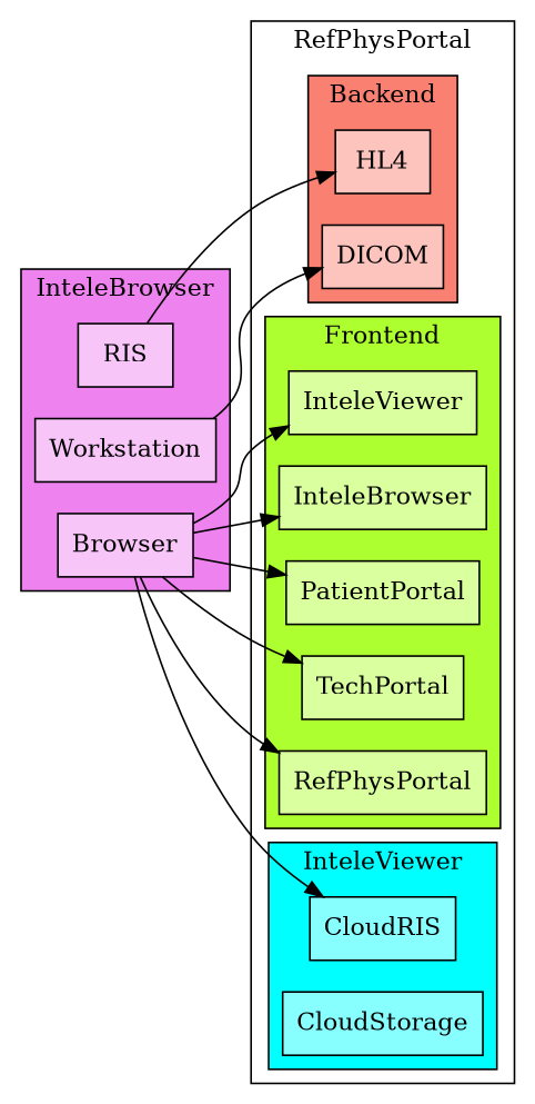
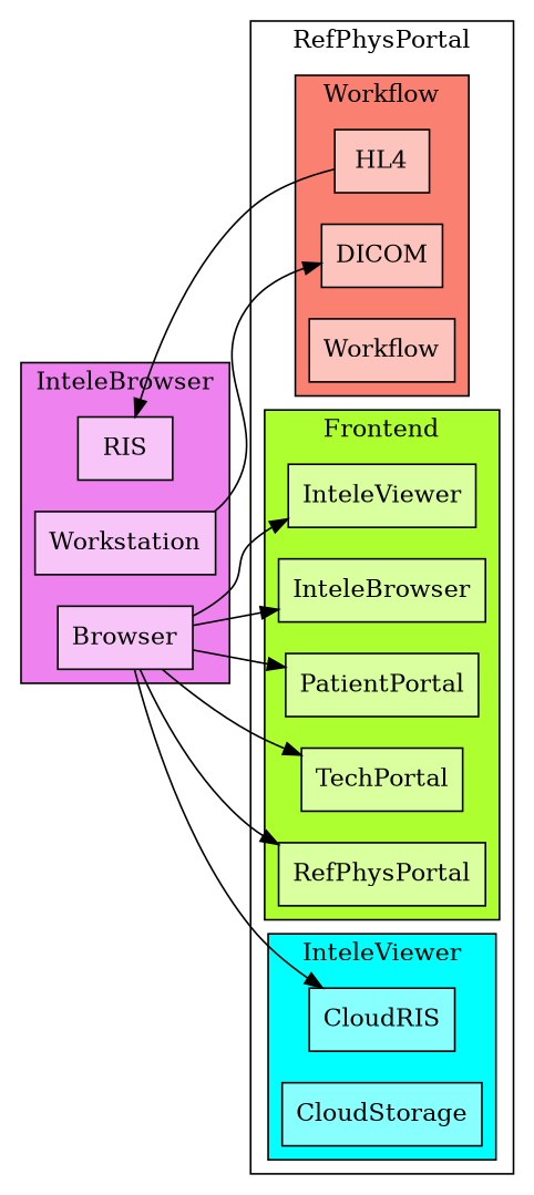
  digraph {
    rankdir=LR
    node [fillcolor="#FFFFFF88" shape=box style=filled]
    RIS
    Workstation
    Browser
    n4 [label=DICOM]
    n5 [label=HL4]
+   n6 [label=Workflow]
    n7 [label=InteleViewer]
    n8 [label=InteleBrowser]
    n9 [label=PatientPortal]
    n10 [label=TechPortal]
    n11 [label=RefPhysPortal]
    n12 [label=CloudRIS]
    n13 [label=CloudStorage]
    subgraph cluster_1 {
      bgcolor=violet
      label=InteleBrowser
      RIS
      Workstation
      Browser
    }
    subgraph cluster_2 {
      label=RefPhysPortal
      subgraph cluster_3 {
        bgcolor=salmon
-       label=Backend
+       label=Workflow
        n4
        n5
+       n6
      }
      subgraph cluster_4 {
        bgcolor=greenyellow
        label=Frontend
        n7
        n8
        n9
        n10
        n11
      }
      subgraph cluster_5 {
        bgcolor=cyan
        label=InteleViewer
        n12
        n13
      }
    }
-   RIS -> n5
+   n5 -> RIS
    Workstation -> n4
    Browser -> n7
    Browser -> n8
    Browser -> n9
    Browser -> n10
    Browser -> n11
    Browser -> n12
  }
